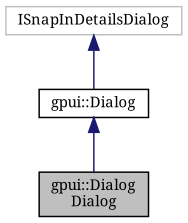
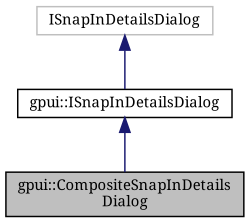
  digraph {
    fontname="Noto Serif"
    node [color=black fillcolor=white fontname="Noto Serif" fontsize=10 shape=record style=filled]
    edge [color=midnightblue dir=back fontname="Noto Serif" fontsize=10 labelfontname=Helvetica labelfontsize=10 style=solid]
-   n1 [fillcolor=grey75 fontcolor=black height=0.2 label="gpui::Dialog\lDialog" width=0.4]
-   n2 [height=0.2 label="gpui::Dialog" width=0.4]
+   n1 [fillcolor=grey75 fontcolor=black height=0.2 label="gpui::CompositeSnapInDetails\lDialog" width=0.4]
+   n2 [height=0.2 label="gpui::ISnapInDetailsDialog" width=0.4]
    n3 [color=grey75 height=0.2 label=ISnapInDetailsDialog width=0.4]
    n2 -> n1
    n3 -> n2
  }
